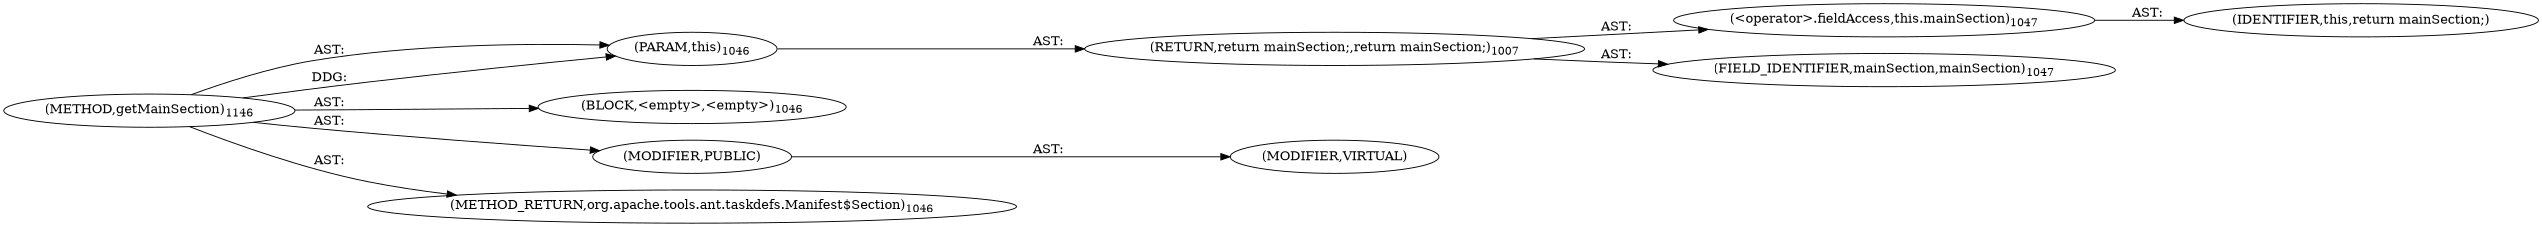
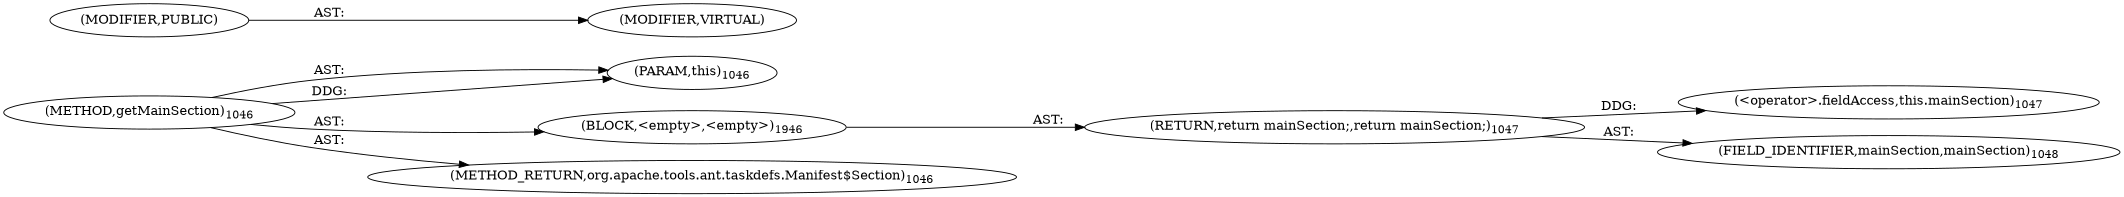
  digraph {
    rankdir=LR
-   n1 [label=<(METHOD,getMainSection)<SUB>1146</SUB>>]
+   n1 [label=<(METHOD,getMainSection)<SUB>1046</SUB>>]
    n2 [label=<(PARAM,this)<SUB>1046</SUB>>]
-   n3 [label=<(BLOCK,&lt;empty&gt;,&lt;empty&gt;)<SUB>1046</SUB>>]
+   n3 [label=<(BLOCK,&lt;empty&gt;,&lt;empty&gt;)<SUB>1946</SUB>>]
    n4 [label=<(MODIFIER,PUBLIC)>]
    n5 [label=<(METHOD_RETURN,org.apache.tools.ant.taskdefs.Manifest$Section)<SUB>1046</SUB>>]
-   n6 [label=<(RETURN,return mainSection;,return mainSection;)<SUB>1007</SUB>>]
+   n6 [label=<(RETURN,return mainSection;,return mainSection;)<SUB>1047</SUB>>]
    n7 [label=<(MODIFIER,VIRTUAL)>]
    n8 [label=<(&lt;operator&gt;.fieldAccess,this.mainSection)<SUB>1047</SUB>>]
-   n9 [label=<(FIELD_IDENTIFIER,mainSection,mainSection)<SUB>1047</SUB>>]
-   n10 [label=<(IDENTIFIER,this,return mainSection;)>]
+   n9 [label=<(FIELD_IDENTIFIER,mainSection,mainSection)<SUB>1048</SUB>>]
    n1 -> n2 [label="AST: "]
    n1 -> n2 [label="DDG: "]
    n1 -> n3 [label="AST: "]
-   n1 -> n4 [label="AST: "]
    n1 -> n5 [label="AST: "]
-   n2 -> n6 [label="AST: "]
+   n3 -> n6 [label="AST: "]
    n4 -> n7 [label="AST: "]
-   n6 -> n8 [label="AST: "]
+   n6 -> n8 [label="DDG: "]
    n6 -> n9 [label="AST: "]
-   n8 -> n10 [label="AST: "]
  }
